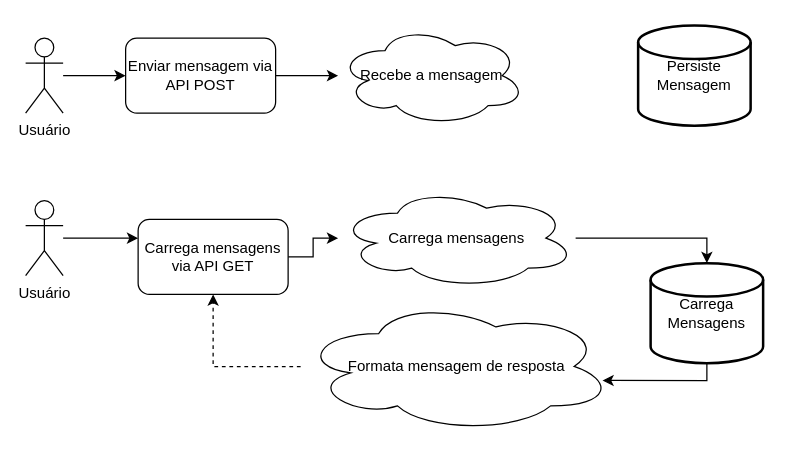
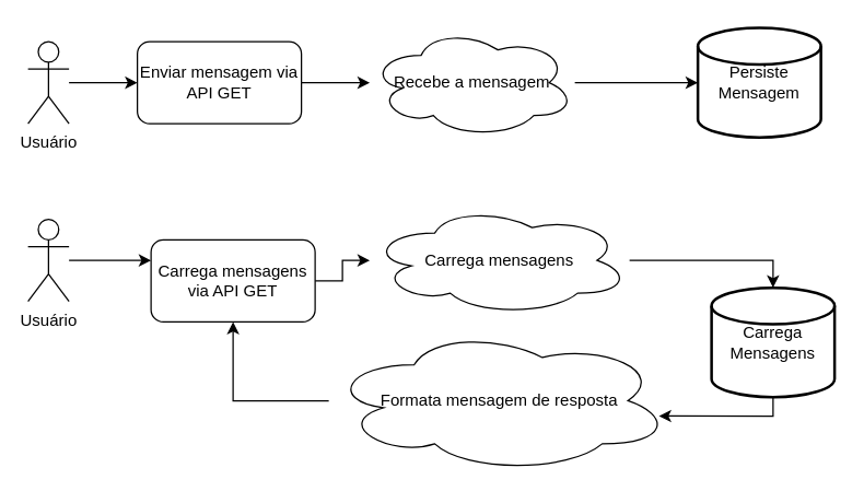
  <mxCell id="0" />
  <mxCell id="1" parent="0" />
  <mxCell id="2" style="edgeStyle=orthogonalEdgeStyle;rounded=0;orthogonalLoop=1;jettySize=auto;html=1;" edge="1" parent="1" source="3" target="5"><mxGeometry relative="1" as="geometry" /></mxCell>
  <mxCell id="3" value="Usuário" style="shape=umlActor;verticalLabelPosition=bottom;verticalAlign=top;html=1;outlineConnect=0;" vertex="1" parent="1"><mxGeometry x="20" y="30" width="30" height="60" as="geometry" /></mxCell>
  <mxCell id="4" style="edgeStyle=orthogonalEdgeStyle;rounded=0;orthogonalLoop=1;jettySize=auto;html=1;" edge="1" parent="1" source="5" target="7"><mxGeometry relative="1" as="geometry" /></mxCell>
- <mxCell id="5" value="Enviar mensagem via API POST" style="rounded=1;whiteSpace=wrap;html=1;" vertex="1" parent="1"><mxGeometry x="100" y="30" width="120" height="60" as="geometry" /></mxCell>
+ <mxCell id="5" value="Enviar mensagem via API GET" style="rounded=1;whiteSpace=wrap;html=1;" vertex="1" parent="1"><mxGeometry x="100" y="30" width="120" height="60" as="geometry" /></mxCell>
+ <mxCell id="6" style="edgeStyle=orthogonalEdgeStyle;rounded=0;orthogonalLoop=1;jettySize=auto;html=1;entryX=0;entryY=0.5;entryDx=0;entryDy=0;entryPerimeter=0;" edge="1" parent="1" source="7" target="8"><mxGeometry relative="1" as="geometry" /></mxCell>
  <mxCell id="7" value="Recebe a mensagem" style="ellipse;shape=cloud;whiteSpace=wrap;html=1;" vertex="1" parent="1"><mxGeometry x="270" y="20" width="150" height="80" as="geometry" /></mxCell>
  <mxCell id="8" value="Persiste Mensagem" style="strokeWidth=2;html=1;shape=mxgraph.flowchart.database;whiteSpace=wrap;" vertex="1" parent="1"><mxGeometry x="510" y="20" width="90" height="80" as="geometry" /></mxCell>
  <mxCell id="9" style="edgeStyle=orthogonalEdgeStyle;rounded=0;orthogonalLoop=1;jettySize=auto;html=1;" edge="1" parent="1" source="10" target="12"><mxGeometry relative="1" as="geometry"><Array as="points"><mxPoint x="90" y="190" /><mxPoint x="90" y="190" /></Array></mxGeometry></mxCell>
  <mxCell id="10" value="Usuário" style="shape=umlActor;verticalLabelPosition=bottom;verticalAlign=top;html=1;outlineConnect=0;" vertex="1" parent="1"><mxGeometry x="20" y="160" width="30" height="60" as="geometry" /></mxCell>
  <mxCell id="11" style="edgeStyle=orthogonalEdgeStyle;rounded=0;orthogonalLoop=1;jettySize=auto;html=1;" edge="1" parent="1" source="12" target="14"><mxGeometry relative="1" as="geometry" /></mxCell>
  <mxCell id="12" value="Carrega mensagens via API GET" style="rounded=1;whiteSpace=wrap;html=1;" vertex="1" parent="1"><mxGeometry x="110" y="175" width="120" height="60" as="geometry" /></mxCell>
  <mxCell id="13" style="edgeStyle=orthogonalEdgeStyle;rounded=0;orthogonalLoop=1;jettySize=auto;html=1;entryX=0.5;entryY=0;entryDx=0;entryDy=0;entryPerimeter=0;" edge="1" parent="1" source="14" target="16"><mxGeometry relative="1" as="geometry"><Array as="points"><mxPoint x="565" y="190" /></Array></mxGeometry></mxCell>
  <mxCell id="14" value="Carrega mensagens" style="ellipse;shape=cloud;whiteSpace=wrap;html=1;" vertex="1" parent="1"><mxGeometry x="270" y="150" width="190" height="80" as="geometry" /></mxCell>
  <mxCell id="15" style="edgeStyle=orthogonalEdgeStyle;rounded=0;orthogonalLoop=1;jettySize=auto;html=1;entryX=0.966;entryY=0.607;entryDx=0;entryDy=0;entryPerimeter=0;" edge="1" parent="1" source="16" target="18"><mxGeometry relative="1" as="geometry"><Array as="points"><mxPoint x="565" y="304" /></Array></mxGeometry></mxCell>
  <mxCell id="16" value="Carrega Mensagens" style="strokeWidth=2;html=1;shape=mxgraph.flowchart.database;whiteSpace=wrap;" vertex="1" parent="1"><mxGeometry x="520" y="210" width="90" height="80" as="geometry" /></mxCell>
- <mxCell id="17" style="edgeStyle=orthogonalEdgeStyle;rounded=0;orthogonalLoop=1;jettySize=auto;html=1;dashed=1;" edge="1" parent="1" source="18" target="12"><mxGeometry relative="1" as="geometry" /></mxCell>
+ <mxCell id="17" style="edgeStyle=orthogonalEdgeStyle;rounded=0;orthogonalLoop=1;jettySize=auto;html=1;" edge="1" parent="1" source="18" target="12"><mxGeometry relative="1" as="geometry" /></mxCell>
  <mxCell id="18" value="Formata mensagem de resposta" style="ellipse;shape=cloud;whiteSpace=wrap;html=1;" vertex="1" parent="1"><mxGeometry x="240" y="240" width="250" height="105.26" as="geometry" /></mxCell>
